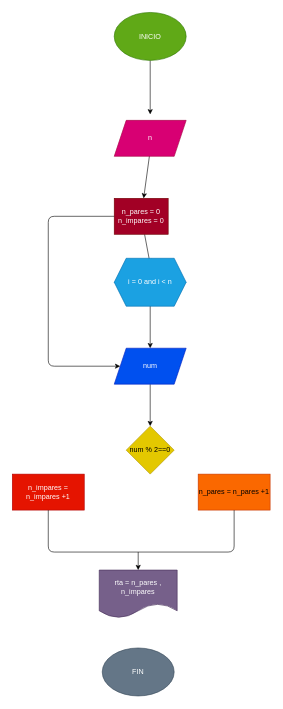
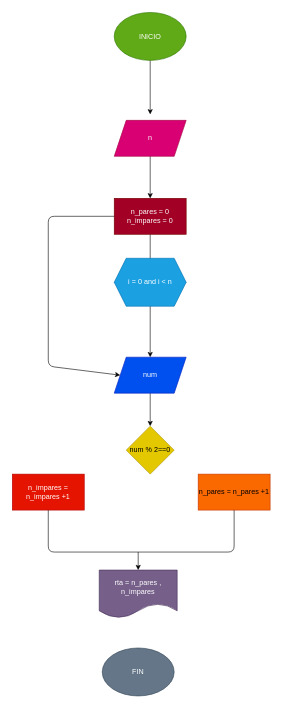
  <mxCell id="0" />
  <mxCell id="1" parent="0" />
  <mxCell id="2" value="" style="edgeStyle=none;html=1;" parent="1" source="3" edge="1"><mxGeometry relative="1" as="geometry"><mxPoint x="250" y="190" as="targetPoint" /></mxGeometry></mxCell>
  <mxCell id="3" value="INICIO" style="ellipse;whiteSpace=wrap;html=1;fillColor=#60a917;fontColor=#ffffff;strokeColor=#2D7600;" parent="1" vertex="1"><mxGeometry x="190" y="20" width="120" height="80" as="geometry" /></mxCell>
  <mxCell id="4" value="" style="edgeStyle=none;html=1;" parent="1" target="6" edge="1"><mxGeometry relative="1" as="geometry"><mxPoint x="250" y="250" as="sourcePoint" /></mxGeometry></mxCell>
  <mxCell id="5" value="" style="edgeStyle=none;html=1;" parent="1" source="6" edge="1"><mxGeometry relative="1" as="geometry"><mxPoint x="250" y="440" as="targetPoint" /></mxGeometry></mxCell>
- <mxCell id="6" value="n_pares = 0&lt;br&gt;n_impares = 0" style="whiteSpace=wrap;html=1;fillColor=#a20025;fontColor=#ffffff;strokeColor=#6F0000;" parent="1" vertex="1"><mxGeometry x="190" y="330" width="90" height="60" as="geometry" /></mxCell>
+ <mxCell id="6" value="n_pares = 0&lt;br&gt;n_impares = 0" style="whiteSpace=wrap;html=1;fillColor=#a20025;fontColor=#ffffff;strokeColor=#6F0000;" parent="1" vertex="1"><mxGeometry x="190" y="330" width="120" height="60" as="geometry" /></mxCell>
  <mxCell id="7" value="" style="edgeStyle=none;html=1;" parent="1" target="10" edge="1"><mxGeometry relative="1" as="geometry"><mxPoint x="250" y="500" as="sourcePoint" /></mxGeometry></mxCell>
  <mxCell id="8" value="n" style="shape=parallelogram;perimeter=parallelogramPerimeter;whiteSpace=wrap;html=1;fixedSize=1;fillColor=#d80073;fontColor=#ffffff;strokeColor=#A50040;" parent="1" vertex="1"><mxGeometry x="190" y="200" width="120" height="60" as="geometry" /></mxCell>
  <mxCell id="9" value="" style="edgeStyle=none;html=1;" parent="1" source="10" target="11" edge="1"><mxGeometry relative="1" as="geometry" /></mxCell>
- <mxCell id="10" value="num" style="shape=parallelogram;perimeter=parallelogramPerimeter;whiteSpace=wrap;html=1;fixedSize=1;fillColor=#0050ef;fontColor=#ffffff;strokeColor=#001DBC;" parent="1" vertex="1"><mxGeometry x="190" y="580" width="120" height="60" as="geometry" /></mxCell>
+ <mxCell id="10" value="num" style="shape=parallelogram;perimeter=parallelogramPerimeter;whiteSpace=wrap;html=1;fixedSize=1;fillColor=#0050ef;fontColor=#ffffff;strokeColor=#001DBC;" parent="1" vertex="1"><mxGeometry x="190" y="595" width="120" height="60" as="geometry" /></mxCell>
  <mxCell id="11" value="num % 2==0" style="rhombus;whiteSpace=wrap;html=1;fillColor=#e3c800;fontColor=#000000;strokeColor=#B09500;" parent="1" vertex="1"><mxGeometry x="210" y="710" width="80" height="80" as="geometry" /></mxCell>
  <mxCell id="12" value="n_pares = n_pares +1" style="whiteSpace=wrap;html=1;fillColor=#fa6800;fontColor=#000000;strokeColor=#C73500;" parent="1" vertex="1"><mxGeometry x="330" y="790" width="120" height="60" as="geometry" /></mxCell>
  <mxCell id="13" value="n_impares = n_impares +1" style="whiteSpace=wrap;html=1;fillColor=#e51400;fontColor=#ffffff;strokeColor=#B20000;" parent="1" vertex="1"><mxGeometry x="20" y="790" width="120" height="60" as="geometry" /></mxCell>
  <mxCell id="14" value="" style="endArrow=classic;html=1;exitX=0;exitY=0.5;exitDx=0;exitDy=0;entryX=0;entryY=0.5;entryDx=0;entryDy=0;" parent="1" source="6" target="10" edge="1"><mxGeometry width="50" height="50" relative="1" as="geometry"><mxPoint x="240" y="570" as="sourcePoint" /><mxPoint x="290" y="520" as="targetPoint" /><Array as="points"><mxPoint x="80" y="360" /><mxPoint x="80" y="610" /></Array></mxGeometry></mxCell>
  <mxCell id="15" value="" style="endArrow=none;html=1;exitX=0.5;exitY=1;exitDx=0;exitDy=0;entryX=0.5;entryY=1;entryDx=0;entryDy=0;" parent="1" source="13" target="12" edge="1"><mxGeometry width="50" height="50" relative="1" as="geometry"><mxPoint x="80" y="860" as="sourcePoint" /><mxPoint x="220" y="880" as="targetPoint" /><Array as="points"><mxPoint x="80" y="920" /><mxPoint x="390" y="920" /></Array></mxGeometry></mxCell>
  <mxCell id="16" value="rta = n_pares , n_impares" style="shape=document;whiteSpace=wrap;html=1;boundedLbl=1;fillColor=#76608a;fontColor=#ffffff;strokeColor=#432D57;" parent="1" vertex="1"><mxGeometry x="165" y="950" width="130" height="80" as="geometry" /></mxCell>
  <mxCell id="17" value="" style="endArrow=classic;html=1;entryX=0.5;entryY=0;entryDx=0;entryDy=0;" parent="1" target="16" edge="1"><mxGeometry width="50" height="50" relative="1" as="geometry"><mxPoint x="230" y="920" as="sourcePoint" /><mxPoint x="290" y="810" as="targetPoint" /></mxGeometry></mxCell>
  <mxCell id="18" value="FIN" style="ellipse;whiteSpace=wrap;html=1;fillColor=#647687;fontColor=#ffffff;strokeColor=#314354;" parent="1" vertex="1"><mxGeometry x="170" y="1080" width="120" height="80" as="geometry" /></mxCell>
  <mxCell id="19" value="i = 0 and i &amp;lt; n" style="shape=hexagon;perimeter=hexagonPerimeter2;whiteSpace=wrap;html=1;fixedSize=1;fillColor=#1ba1e2;fontColor=#ffffff;strokeColor=#006EAF;" parent="1" vertex="1"><mxGeometry x="190" y="430" width="120" height="80" as="geometry" /></mxCell>
